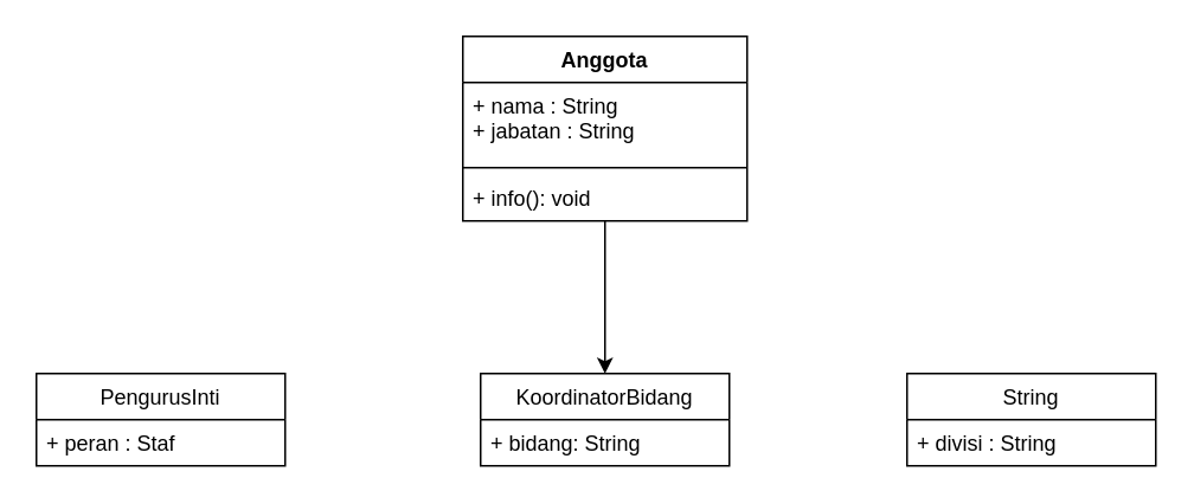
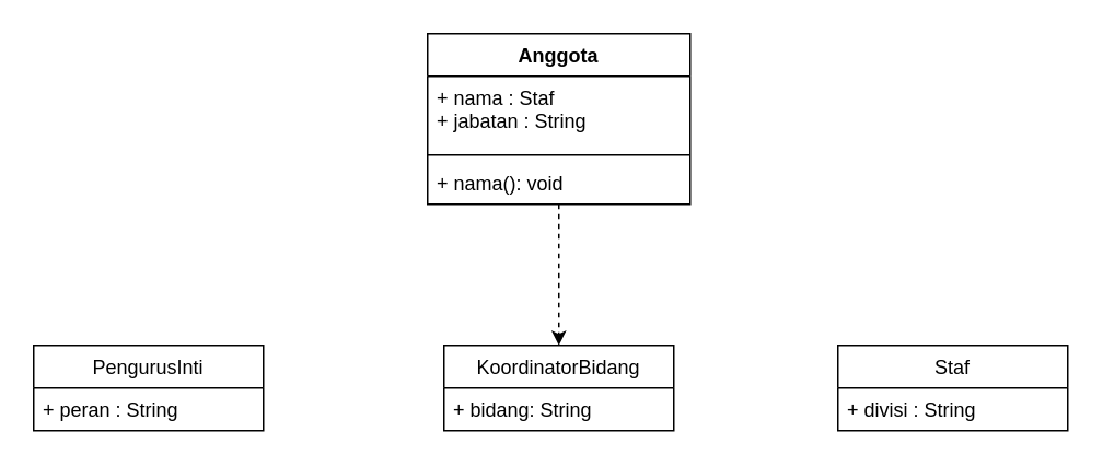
  <mxCell id="0" />
  <mxCell id="1" parent="0" />
- <mxCell id="2" style="edgeStyle=orthogonalEdgeStyle;rounded=0;orthogonalLoop=1;jettySize=auto;html=1;entryX=0.5;entryY=0;entryDx=0;entryDy=0;" edge="1" parent="1" source="3" target="9"><mxGeometry relative="1" as="geometry" /></mxCell>
+ <mxCell id="2" style="edgeStyle=orthogonalEdgeStyle;rounded=0;orthogonalLoop=1;jettySize=auto;html=1;entryX=0.5;entryY=0;entryDx=0;entryDy=0;dashed=1;" edge="1" parent="1" source="3" target="9"><mxGeometry relative="1" as="geometry" /></mxCell>
  <mxCell id="3" value="Anggota" style="swimlane;fontStyle=1;align=center;verticalAlign=top;childLayout=stackLayout;horizontal=1;startSize=26;horizontalStack=0;resizeParent=1;resizeParentMax=0;resizeLast=0;collapsible=1;marginBottom=0;" vertex="1" parent="1"><mxGeometry x="260" y="20" width="160" height="104" as="geometry" /></mxCell>
- <mxCell id="4" value="+ nama : String&#10;+ jabatan : String " style="text;strokeColor=none;fillColor=none;align=left;verticalAlign=top;spacingLeft=4;spacingRight=4;overflow=hidden;rotatable=0;points=[[0,0.5],[1,0.5]];portConstraint=eastwest;" vertex="1" parent="3"><mxGeometry y="26" width="160" height="44" as="geometry" /></mxCell>
+ <mxCell id="4" value="+ nama : Staf&#10;+ jabatan : String " style="text;strokeColor=none;fillColor=none;align=left;verticalAlign=top;spacingLeft=4;spacingRight=4;overflow=hidden;rotatable=0;points=[[0,0.5],[1,0.5]];portConstraint=eastwest;" vertex="1" parent="3"><mxGeometry y="26" width="160" height="44" as="geometry" /></mxCell>
  <mxCell id="5" value="" style="line;strokeWidth=1;fillColor=none;align=left;verticalAlign=middle;spacingTop=-1;spacingLeft=3;spacingRight=3;rotatable=0;labelPosition=right;points=[];portConstraint=eastwest;" vertex="1" parent="3"><mxGeometry y="70" width="160" height="8" as="geometry" /></mxCell>
- <mxCell id="6" value="+ info(): void" style="text;strokeColor=none;fillColor=none;align=left;verticalAlign=top;spacingLeft=4;spacingRight=4;overflow=hidden;rotatable=0;points=[[0,0.5],[1,0.5]];portConstraint=eastwest;" vertex="1" parent="3"><mxGeometry y="78" width="160" height="26" as="geometry" /></mxCell>
+ <mxCell id="6" value="+ nama(): void" style="text;strokeColor=none;fillColor=none;align=left;verticalAlign=top;spacingLeft=4;spacingRight=4;overflow=hidden;rotatable=0;points=[[0,0.5],[1,0.5]];portConstraint=eastwest;" vertex="1" parent="3"><mxGeometry y="78" width="160" height="26" as="geometry" /></mxCell>
  <mxCell id="7" value="PengurusInti" style="swimlane;fontStyle=0;childLayout=stackLayout;horizontal=1;startSize=26;fillColor=none;horizontalStack=0;resizeParent=1;resizeParentMax=0;resizeLast=0;collapsible=1;marginBottom=0;" vertex="1" parent="1"><mxGeometry x="20" y="210" width="140" height="52" as="geometry" /></mxCell>
- <mxCell id="8" value="+ peran : Staf" style="text;strokeColor=none;fillColor=none;align=left;verticalAlign=top;spacingLeft=4;spacingRight=4;overflow=hidden;rotatable=0;points=[[0,0.5],[1,0.5]];portConstraint=eastwest;" vertex="1" parent="7"><mxGeometry y="26" width="140" height="26" as="geometry" /></mxCell>
+ <mxCell id="8" value="+ peran : String" style="text;strokeColor=none;fillColor=none;align=left;verticalAlign=top;spacingLeft=4;spacingRight=4;overflow=hidden;rotatable=0;points=[[0,0.5],[1,0.5]];portConstraint=eastwest;" vertex="1" parent="7"><mxGeometry y="26" width="140" height="26" as="geometry" /></mxCell>
  <mxCell id="9" value="KoordinatorBidang" style="swimlane;fontStyle=0;childLayout=stackLayout;horizontal=1;startSize=26;fillColor=none;horizontalStack=0;resizeParent=1;resizeParentMax=0;resizeLast=0;collapsible=1;marginBottom=0;" vertex="1" parent="1"><mxGeometry x="270" y="210" width="140" height="52" as="geometry" /></mxCell>
  <mxCell id="10" value="+ bidang: String" style="text;strokeColor=none;fillColor=none;align=left;verticalAlign=top;spacingLeft=4;spacingRight=4;overflow=hidden;rotatable=0;points=[[0,0.5],[1,0.5]];portConstraint=eastwest;" vertex="1" parent="9"><mxGeometry y="26" width="140" height="26" as="geometry" /></mxCell>
- <mxCell id="11" value="String" style="swimlane;fontStyle=0;childLayout=stackLayout;horizontal=1;startSize=26;fillColor=none;horizontalStack=0;resizeParent=1;resizeParentMax=0;resizeLast=0;collapsible=1;marginBottom=0;" vertex="1" parent="1"><mxGeometry x="510" y="210" width="140" height="52" as="geometry" /></mxCell>
+ <mxCell id="11" value="Staf" style="swimlane;fontStyle=0;childLayout=stackLayout;horizontal=1;startSize=26;fillColor=none;horizontalStack=0;resizeParent=1;resizeParentMax=0;resizeLast=0;collapsible=1;marginBottom=0;" vertex="1" parent="1"><mxGeometry x="510" y="210" width="140" height="52" as="geometry" /></mxCell>
  <mxCell id="12" value="+ divisi : String" style="text;strokeColor=none;fillColor=none;align=left;verticalAlign=top;spacingLeft=4;spacingRight=4;overflow=hidden;rotatable=0;points=[[0,0.5],[1,0.5]];portConstraint=eastwest;" vertex="1" parent="11"><mxGeometry y="26" width="140" height="26" as="geometry" /></mxCell>
